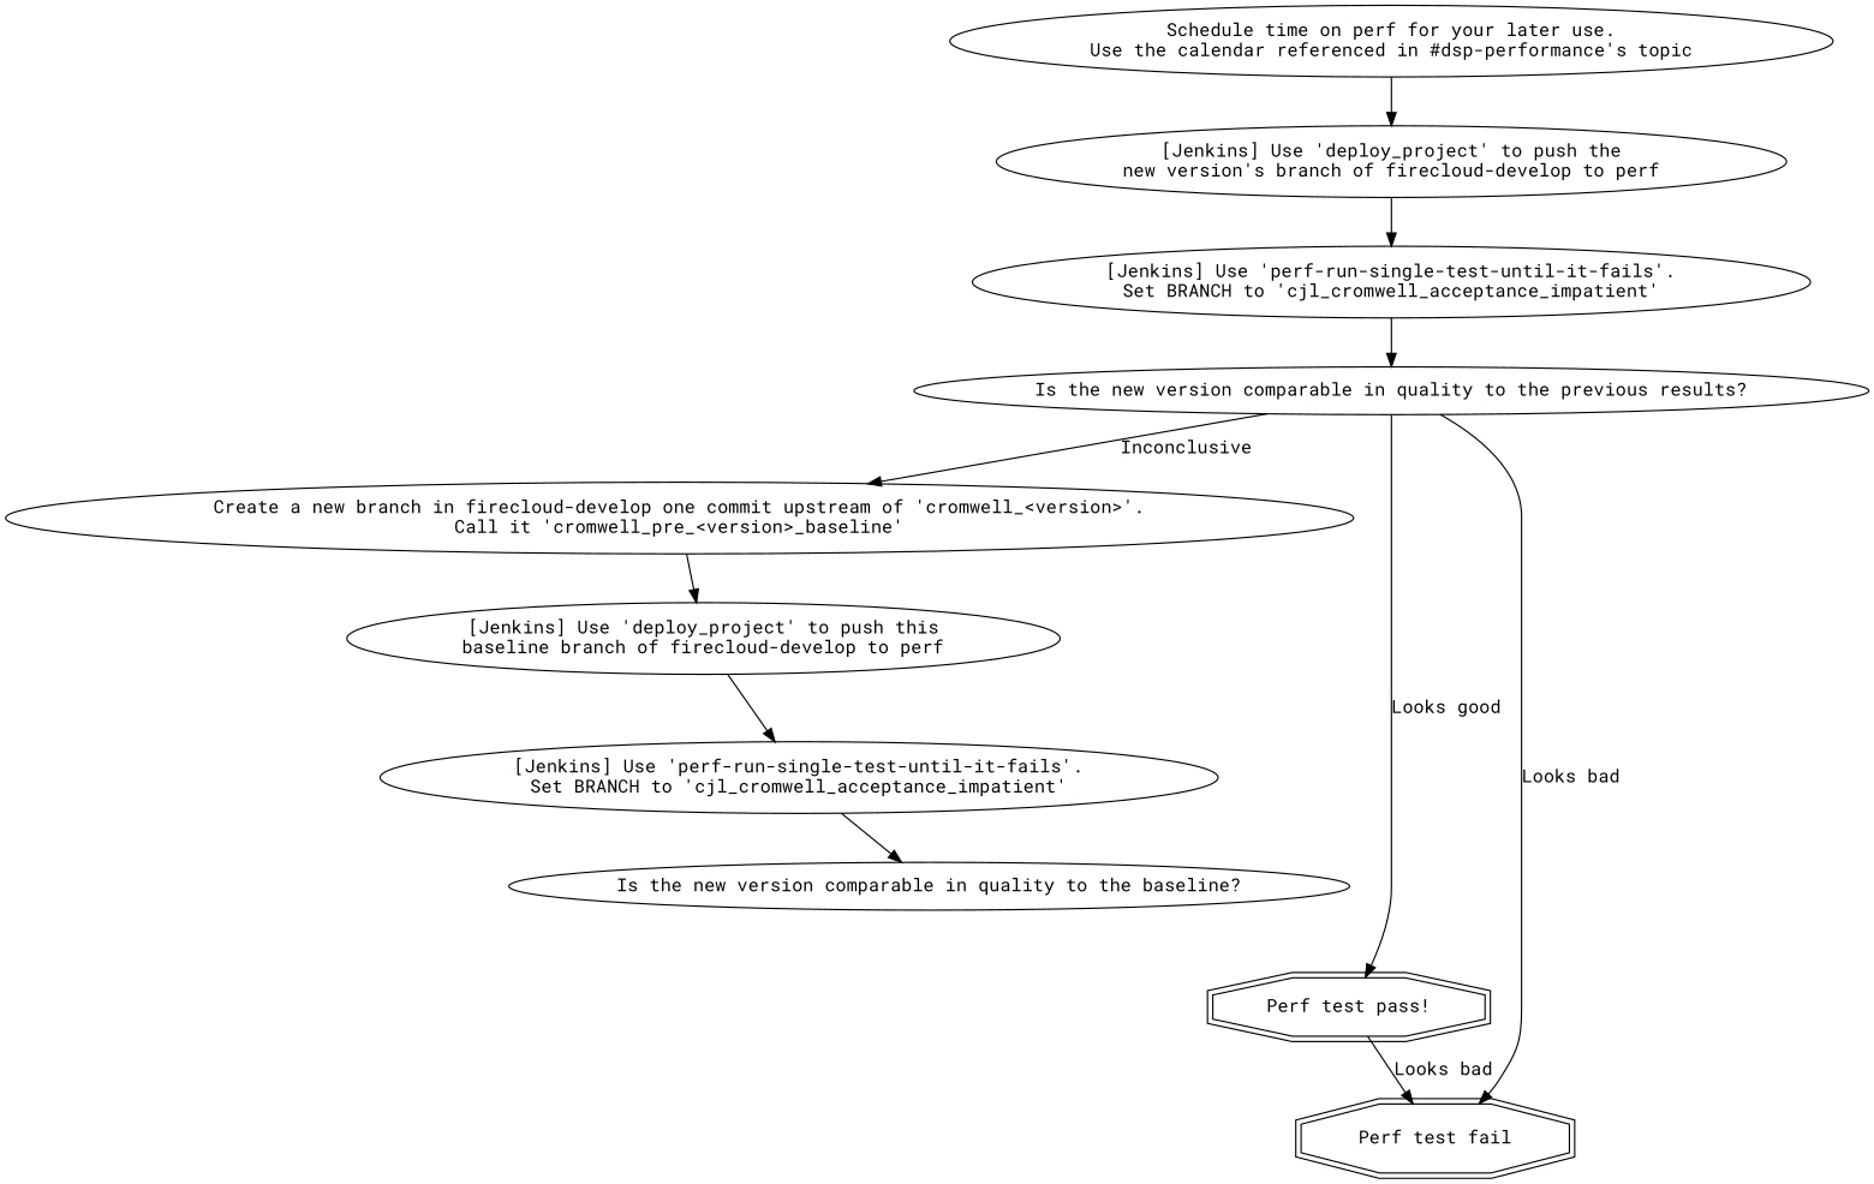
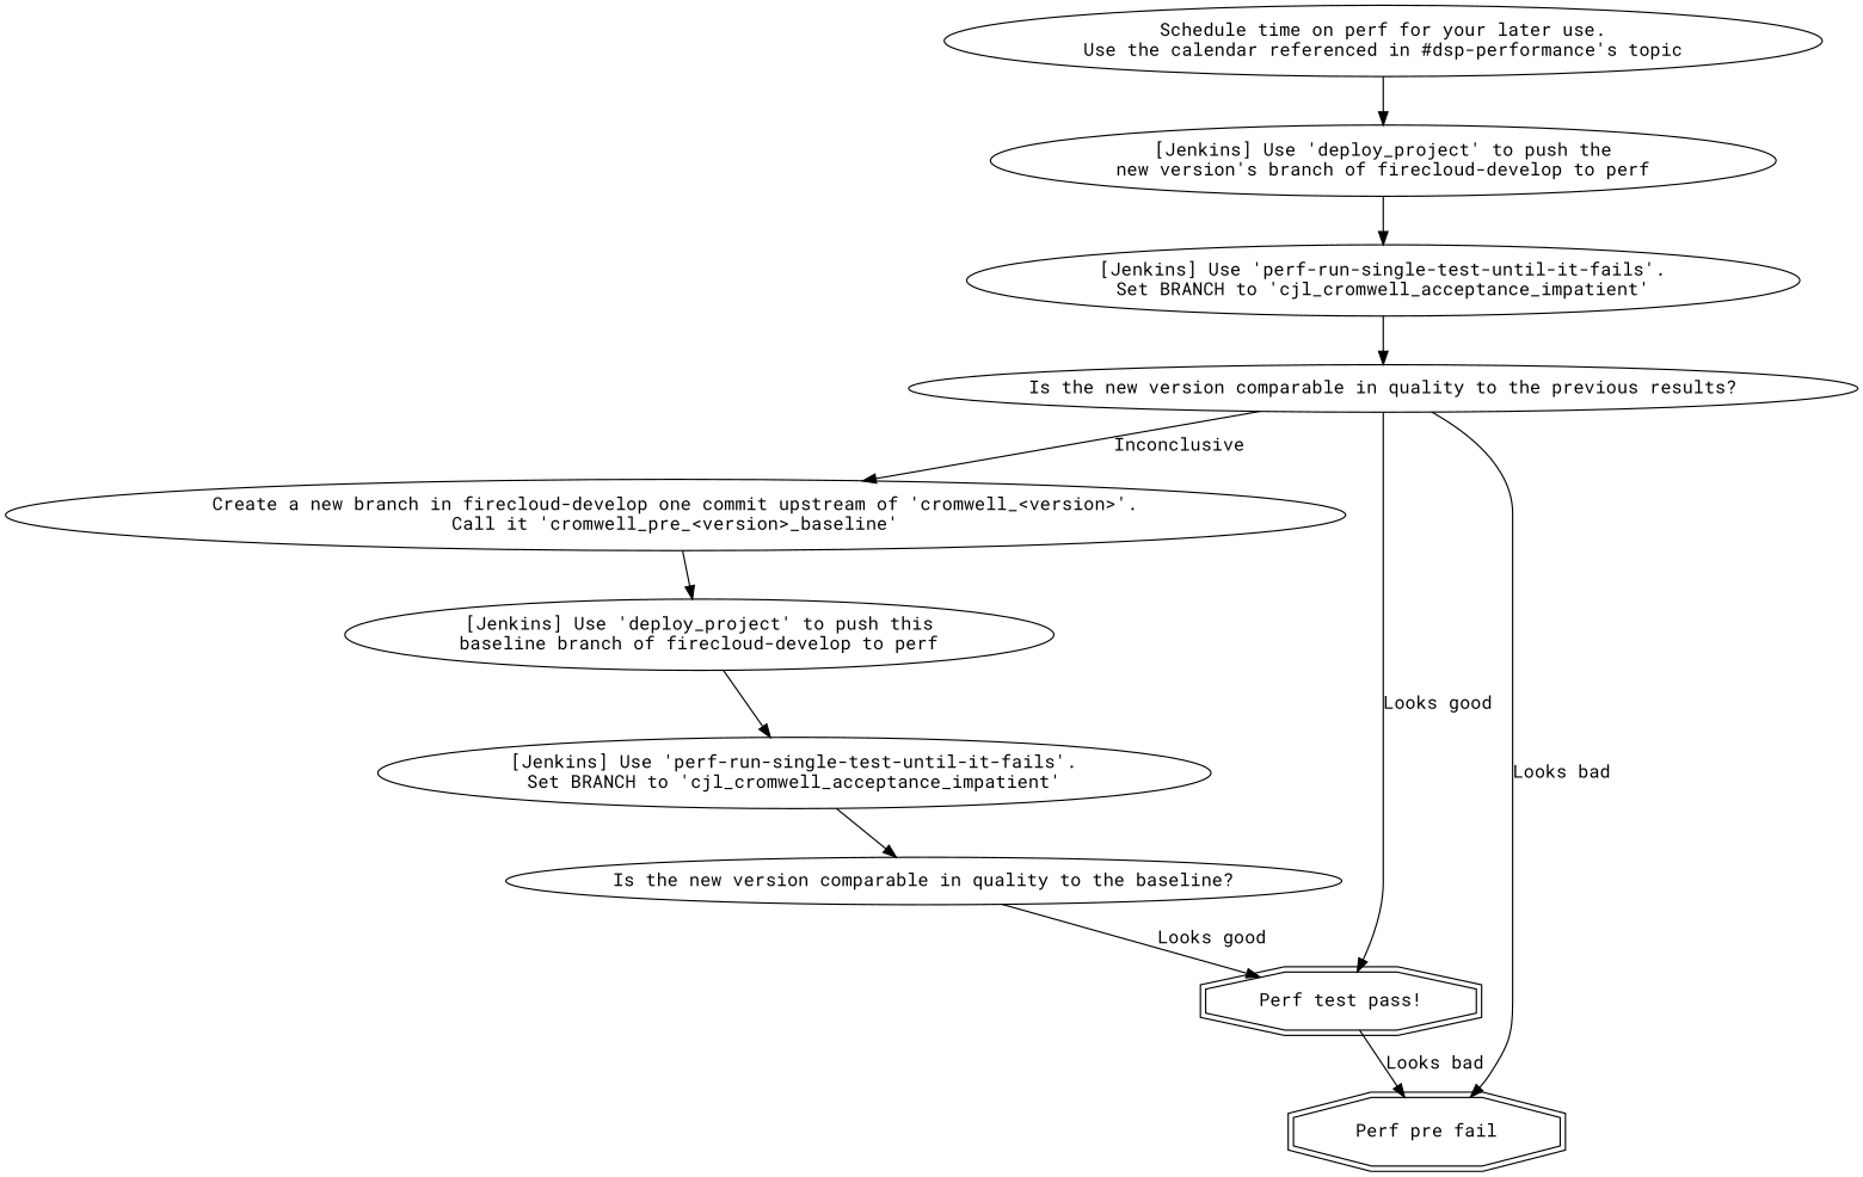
  digraph {
    fontname="Roboto Mono"
    node [fontname="Roboto Mono" shape=oval]
    edge [fontname="Roboto Mono"]
    n1 [label="Schedule time on perf for your later use.\nUse the calendar referenced in #dsp-performance's topic"]
    n2 [label="[Jenkins] Use 'deploy_project' to push the\nnew version's branch of firecloud-develop to perf"]
    n3 [label="[Jenkins] Use 'perf-run-single-test-until-it-fails'.\nSet BRANCH to 'cjl_cromwell_acceptance_impatient'"]
    n4 [label="Is the new version comparable in quality to the previous results?"]
    n5 [label="Create a new branch in firecloud-develop one commit upstream of 'cromwell_<version>'.\nCall it 'cromwell_pre_<version>_baseline'"]
    n6 [label="Perf test pass!" shape=doubleoctagon]
-   n7 [label="Perf test fail" shape=doubleoctagon]
+   n7 [label="Perf pre fail" shape=doubleoctagon]
    n8 [label="[Jenkins] Use 'deploy_project' to push this\nbaseline branch of firecloud-develop to perf"]
    n9 [label="[Jenkins] Use 'perf-run-single-test-until-it-fails'.\nSet BRANCH to 'cjl_cromwell_acceptance_impatient'"]
    n10 [label="Is the new version comparable in quality to the baseline?"]
    n1 -> n2
    n2 -> n3
    n3 -> n4
    n4 -> n5 [label=Inconclusive]
    n4 -> n6 [label="Looks good"]
    n4 -> n7 [label="Looks bad"]
    n5 -> n8
    n6 -> n7 [label="Looks bad"]
    n8 -> n9
    n9 -> n10
+   n10 -> n6 [label="Looks good"]
  }
